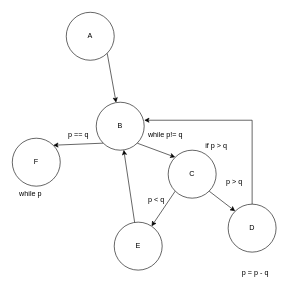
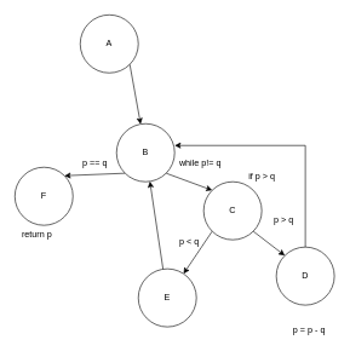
  <mxCell id="0" />
  <mxCell id="1" parent="0" />
  <mxCell id="2" style="rounded=0;orthogonalLoop=1;jettySize=auto;html=1;exitX=1;exitY=1;exitDx=0;exitDy=0;" edge="1" parent="1" source="3" target="6"><mxGeometry relative="1" as="geometry" /></mxCell>
  <mxCell id="3" value="A" style="ellipse;whiteSpace=wrap;html=1;aspect=fixed;" vertex="1" parent="1"><mxGeometry x="110" y="20" width="80" height="80" as="geometry" /></mxCell>
  <mxCell id="4" style="rounded=0;orthogonalLoop=1;jettySize=auto;html=1;exitX=1;exitY=1;exitDx=0;exitDy=0;entryX=0;entryY=0;entryDx=0;entryDy=0;" edge="1" parent="1" source="6" target="9"><mxGeometry relative="1" as="geometry" /></mxCell>
  <mxCell id="5" style="rounded=0;orthogonalLoop=1;jettySize=auto;html=1;exitX=0;exitY=1;exitDx=0;exitDy=0;entryX=1;entryY=0;entryDx=0;entryDy=0;" edge="1" parent="1" source="6" target="18"><mxGeometry relative="1" as="geometry" /></mxCell>
  <mxCell id="6" value="B" style="ellipse;whiteSpace=wrap;html=1;aspect=fixed;" vertex="1" parent="1"><mxGeometry x="160" y="170" width="80" height="80" as="geometry" /></mxCell>
  <mxCell id="7" style="rounded=0;orthogonalLoop=1;jettySize=auto;html=1;exitX=1;exitY=1;exitDx=0;exitDy=0;entryX=0;entryY=0;entryDx=0;entryDy=0;" edge="1" parent="1" source="9" target="14"><mxGeometry relative="1" as="geometry" /></mxCell>
  <mxCell id="8" style="rounded=0;orthogonalLoop=1;jettySize=auto;html=1;exitX=0;exitY=1;exitDx=0;exitDy=0;" edge="1" parent="1" source="9" target="12"><mxGeometry relative="1" as="geometry" /></mxCell>
  <mxCell id="9" value="C" style="ellipse;whiteSpace=wrap;html=1;aspect=fixed;" vertex="1" parent="1"><mxGeometry x="280" y="250" width="80" height="80" as="geometry" /></mxCell>
  <mxCell id="10" value="if p &amp;gt; q" style="text;html=1;align=center;verticalAlign=middle;resizable=0;points=[];autosize=1;strokeColor=none;fillColor=none;" vertex="1" parent="1"><mxGeometry x="330" y="228" width="60" height="30" as="geometry" /></mxCell>
  <mxCell id="11" style="rounded=0;orthogonalLoop=1;jettySize=auto;html=1;" edge="1" parent="1" source="12" target="6"><mxGeometry relative="1" as="geometry" /></mxCell>
  <mxCell id="12" value="E" style="ellipse;whiteSpace=wrap;html=1;aspect=fixed;" vertex="1" parent="1"><mxGeometry x="190" y="370" width="80" height="80" as="geometry" /></mxCell>
  <mxCell id="13" style="edgeStyle=orthogonalEdgeStyle;rounded=0;orthogonalLoop=1;jettySize=auto;html=1;exitX=0.5;exitY=0;exitDx=0;exitDy=0;entryX=1;entryY=0.5;entryDx=0;entryDy=0;" edge="1" parent="1" source="14"><mxGeometry relative="1" as="geometry"><mxPoint x="240" y="200" as="targetPoint" /><mxPoint x="420" y="330" as="sourcePoint" /><Array as="points"><mxPoint x="420" y="200" /></Array></mxGeometry></mxCell>
  <mxCell id="14" value="D" style="ellipse;whiteSpace=wrap;html=1;aspect=fixed;" vertex="1" parent="1"><mxGeometry x="380" y="340" width="80" height="80" as="geometry" /></mxCell>
  <mxCell id="15" value="p = p - q" style="text;html=1;align=center;verticalAlign=middle;resizable=0;points=[];autosize=1;strokeColor=none;fillColor=none;" vertex="1" parent="1"><mxGeometry x="390" y="440" width="70" height="30" as="geometry" /></mxCell>
  <mxCell id="16" value="p &amp;lt; q" style="text;html=1;align=center;verticalAlign=middle;resizable=0;points=[];autosize=1;strokeColor=none;fillColor=none;" vertex="1" parent="1"><mxGeometry x="235" y="318" width="50" height="30" as="geometry" /></mxCell>
  <mxCell id="17" value="p &amp;gt; q" style="text;html=1;align=center;verticalAlign=middle;resizable=0;points=[];autosize=1;strokeColor=none;fillColor=none;" vertex="1" parent="1"><mxGeometry x="365" y="288" width="50" height="30" as="geometry" /></mxCell>
  <mxCell id="18" value="F" style="ellipse;whiteSpace=wrap;html=1;aspect=fixed;" vertex="1" parent="1"><mxGeometry x="20" y="230" width="80" height="80" as="geometry" /></mxCell>
  <mxCell id="19" value="p == q" style="text;html=1;align=center;verticalAlign=middle;resizable=0;points=[];autosize=1;strokeColor=none;fillColor=none;" vertex="1" parent="1"><mxGeometry x="100" y="210" width="60" height="30" as="geometry" /></mxCell>
- <mxCell id="20" value="while p" style="text;html=1;align=center;verticalAlign=middle;resizable=0;points=[];autosize=1;strokeColor=none;fillColor=none;" vertex="1" parent="1"><mxGeometry x="20" y="308" width="60" height="30" as="geometry" /></mxCell>
+ <mxCell id="20" value="return p" style="text;html=1;align=center;verticalAlign=middle;resizable=0;points=[];autosize=1;strokeColor=none;fillColor=none;" vertex="1" parent="1"><mxGeometry x="20" y="308" width="60" height="30" as="geometry" /></mxCell>
  <mxCell id="21" value="while p!= q" style="text;html=1;align=center;verticalAlign=middle;resizable=0;points=[];autosize=1;strokeColor=none;fillColor=none;" vertex="1" parent="1"><mxGeometry x="235" y="210" width="80" height="30" as="geometry" /></mxCell>
